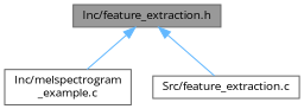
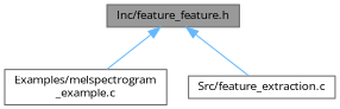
  digraph {
    fontname="Open Sans"
    node [color=grey40 fillcolor=white fontname="Open Sans" fontsize=10 shape=box style=filled]
    edge [color=steelblue1 dir=back fontname="Open Sans" fontsize=10 labelfontname=Helvetica labelfontsize=10 style=solid]
-   n1 [color=gray40 fillcolor=grey60 fontcolor=black height=0.2 label="Inc/feature_extraction.h" width=0.4]
-   n2 [height=0.2 label="Inc/melspectrogram\l_example.c" width=0.4]
+   n1 [color=gray40 fillcolor=grey60 fontcolor=black height=0.2 label="Inc/feature_feature.h" width=0.4]
+   n2 [height=0.2 label="Examples/melspectrogram\l_example.c" width=0.4]
    n3 [height=0.2 label="Src/feature_extraction.c" width=0.4]
    n1 -> n2
    n1 -> n3
  }
